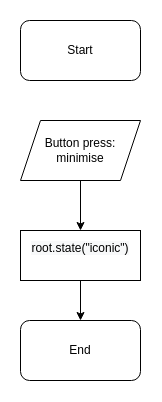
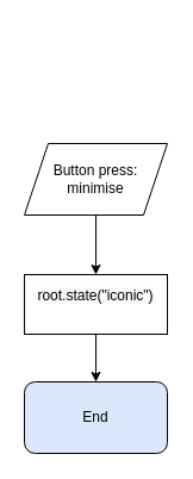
  <mxCell id="0" />
  <mxCell id="1" parent="0" />
- <mxCell id="2" value="Start" style="rounded=1;whiteSpace=wrap;html=1;" vertex="1" parent="1"><mxGeometry x="20" y="20" width="120" height="60" as="geometry" /></mxCell>
  <mxCell id="3" style="edgeStyle=orthogonalEdgeStyle;rounded=0;orthogonalLoop=1;jettySize=auto;html=1;" edge="1" parent="1" source="4" target="6"><mxGeometry relative="1" as="geometry"><mxPoint x="80" y="260" as="targetPoint" /></mxGeometry></mxCell>
  <mxCell id="4" value="Button press:&lt;br&gt;minimise" style="shape=parallelogram;perimeter=parallelogramPerimeter;whiteSpace=wrap;html=1;fixedSize=1;" vertex="1" parent="1"><mxGeometry x="20" y="120" width="120" height="60" as="geometry" /></mxCell>
  <mxCell id="5" style="edgeStyle=orthogonalEdgeStyle;rounded=0;orthogonalLoop=1;jettySize=auto;html=1;" edge="1" parent="1" source="6" target="7"><mxGeometry relative="1" as="geometry"><mxPoint x="80" y="350" as="targetPoint" /></mxGeometry></mxCell>
  <mxCell id="6" value="&#10;&lt;span style=&quot;color: rgb(0, 0, 0); font-family: Helvetica; font-size: 12px; font-style: normal; font-variant-ligatures: normal; font-variant-caps: normal; font-weight: 400; letter-spacing: normal; orphans: 2; text-align: center; text-indent: 0px; text-transform: none; widows: 2; word-spacing: 0px; -webkit-text-stroke-width: 0px; background-color: rgb(248, 249, 250); text-decoration-thickness: initial; text-decoration-style: initial; text-decoration-color: initial; float: none; display: inline !important;&quot;&gt;root.state(&quot;iconic&quot;)&lt;/span&gt;&#10;&#10;" style="rounded=0;whiteSpace=wrap;html=1;" vertex="1" parent="1"><mxGeometry x="20" y="230" width="120" height="50" as="geometry" /></mxCell>
- <mxCell id="7" value="End" style="rounded=1;whiteSpace=wrap;html=1;" vertex="1" parent="1"><mxGeometry x="20" y="320" width="120" height="60" as="geometry" /></mxCell>
+ <mxCell id="7" value="End" style="rounded=1;whiteSpace=wrap;html=1;fillColor=#dae8fc;" vertex="1" parent="1"><mxGeometry x="20" y="320" width="120" height="60" as="geometry" /></mxCell>
